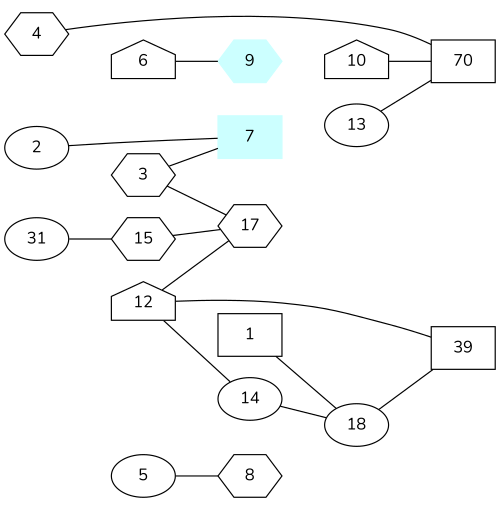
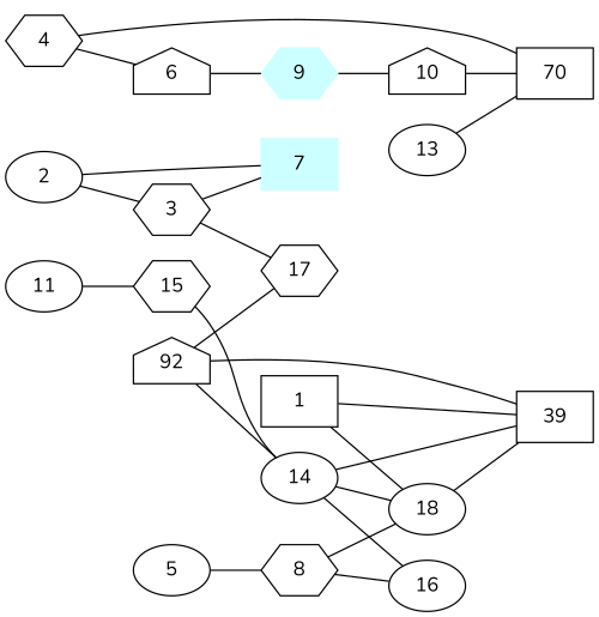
  graph {
    fontname=Nunito
    rankdir=LR
    node [fontname=Nunito shape=ellipse]
    edge [fontname=Nunito]
    7 [color="#CCFFFF" shape=box style=filled]
    9 [color="#CCFFFF" shape=hexagon style=filled]
    10 [shape=house]
    n4 [label=70 shape=box]
    1 [shape=box]
    18
    n7 [label=39 shape=box]
    6 [shape=house]
    2
    3 [shape=hexagon]
    17 [shape=hexagon]
    15 [shape=hexagon]
    4 [shape=hexagon]
    8 [shape=hexagon]
    5
-   11 [label=31]
-   12 [shape=house]
+   16
+   11
+   12 [shape=house label=92]
    14
    13
+   9 -- 10
    10 -- n4
    1 -- 18
+   1 -- n7
    18 -- n7
    6 -- 9
    2 -- 7
+   2 -- 3
    3 -- 7
    3 -- 17
-   15 -- 17
+   15 -- 14
    4 -- n4
+   4 -- 6
+   8 -- 18
+   8 -- 16
    5 -- 8
    11 -- 15
    12 -- n7
    12 -- 17
    12 -- 14
    14 -- 18
+   14 -- n7
+   14 -- 16
    13 -- n4
  }
